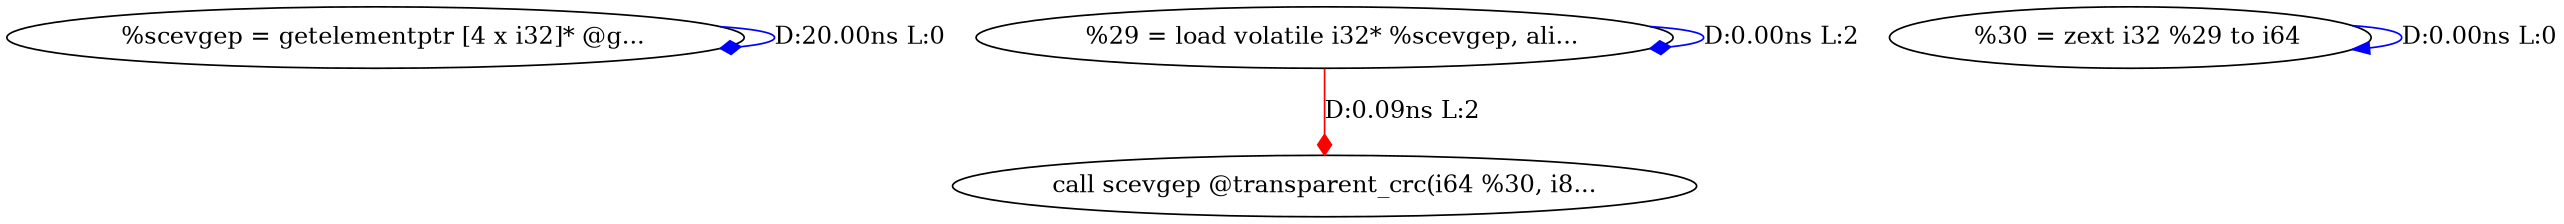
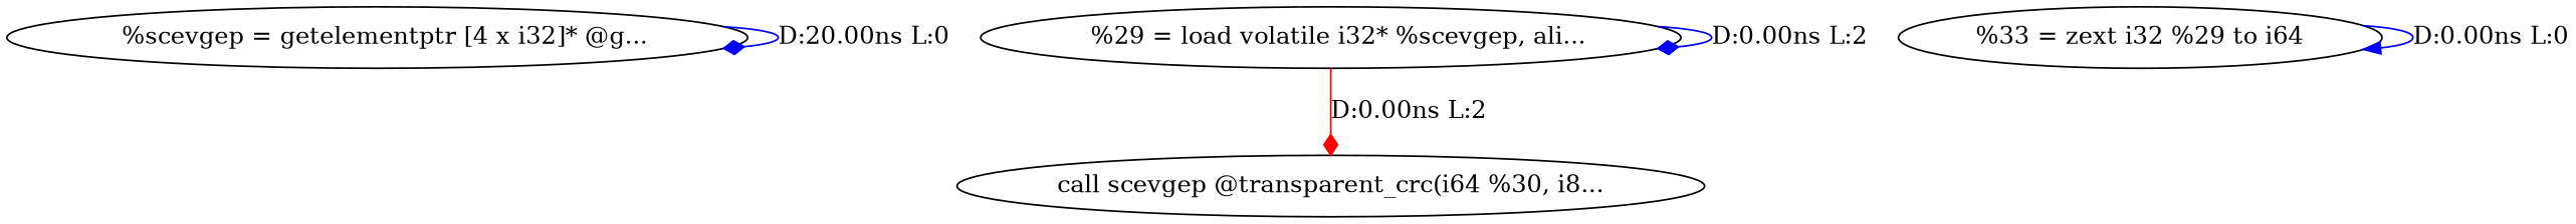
  digraph {
    edge [arrowhead=diamond color=blue]
    n1 [label="  %scevgep = getelementptr [4 x i32]* @g..."]
    n2 [label="  %29 = load volatile i32* %scevgep, ali..."]
    n3 [label="call scevgep @transparent_crc(i64 %30, i8..."]
-   n4 [label="  %30 = zext i32 %29 to i64"]
+   n4 [label="%33 = zext i32 %29 to i64"]
    n1 -> n1 [label="D:20.00ns L:0"]
    n2 -> n2 [label="D:0.00ns L:2"]
-   n2 -> n3 [color=red label="D:0.09ns L:2"]
+   n2 -> n3 [color=red label="D:0.00ns L:2"]
    n4 -> n4 [arrowhead=normal label="D:0.00ns L:0"]
  }
